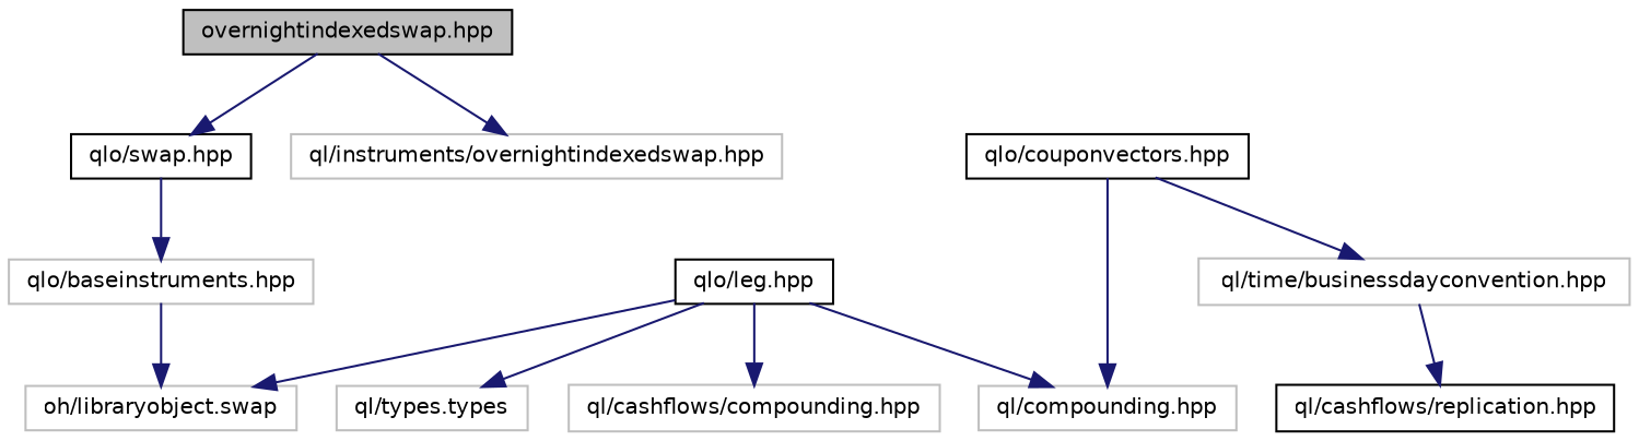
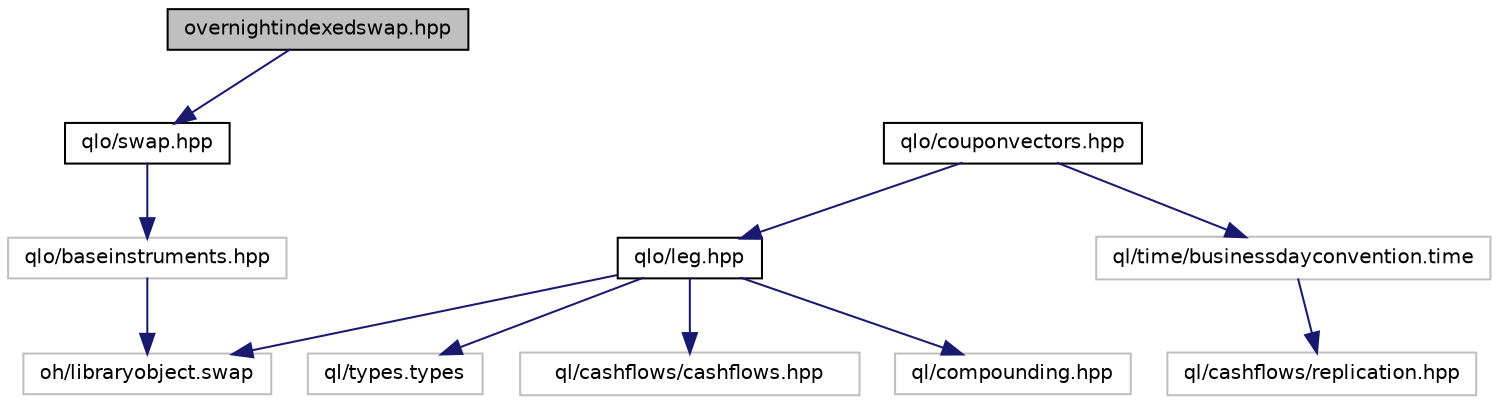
  digraph {
    node [color=grey75 fillcolor=white fontname=Helvetica fontsize=10 shape=record style=filled]
    edge [color=midnightblue fontname=Helvetica fontsize=10 labelfontname=Helvetica labelfontsize=10 style=solid]
    n1 [color=black fillcolor=grey75 fontcolor=black height=0.2 label="overnightindexedswap.hpp" width=0.4]
    n2 [color=black height=0.2 label="qlo/swap.hpp" width=0.4]
-   n3 [height=0.2 label="ql/instruments/overnightindexedswap.hpp" width=0.4]
    n4 [height=0.2 label="qlo/baseinstruments.hpp" width=0.4]
    n5 [height=0.2 label="oh/libraryobject.swap" width=0.4]
    n6 [color=black height=0.2 label="qlo/couponvectors.hpp" width=0.4]
    n7 [color=black height=0.2 label="qlo/leg.hpp" width=0.4]
-   n8 [height=0.2 label="ql/time/businessdayconvention.hpp" width=0.4]
+   n8 [height=0.2 label="ql/time/businessdayconvention.time" width=0.4]
    n9 [height=0.2 label="ql/types.types" width=0.4]
    n10 [height=0.2 label="ql/compounding.hpp" width=0.4]
-   n11 [height=0.2 label="ql/cashflows/compounding.hpp" width=0.4]
-   n12 [color=black height=0.2 label="ql/cashflows/replication.hpp" width=0.4]
+   n11 [height=0.2 label="ql/cashflows/cashflows.hpp" width=0.4]
+   n12 [height=0.2 label="ql/cashflows/replication.hpp" width=0.4]
    n1 -> n2
-   n1 -> n3
    n2 -> n4
    n4 -> n5
-   n6 -> n10
+   n6 -> n7
    n6 -> n8
    n7 -> n5
    n7 -> n9
    n7 -> n10
    n7 -> n11
    n8 -> n12
  }
